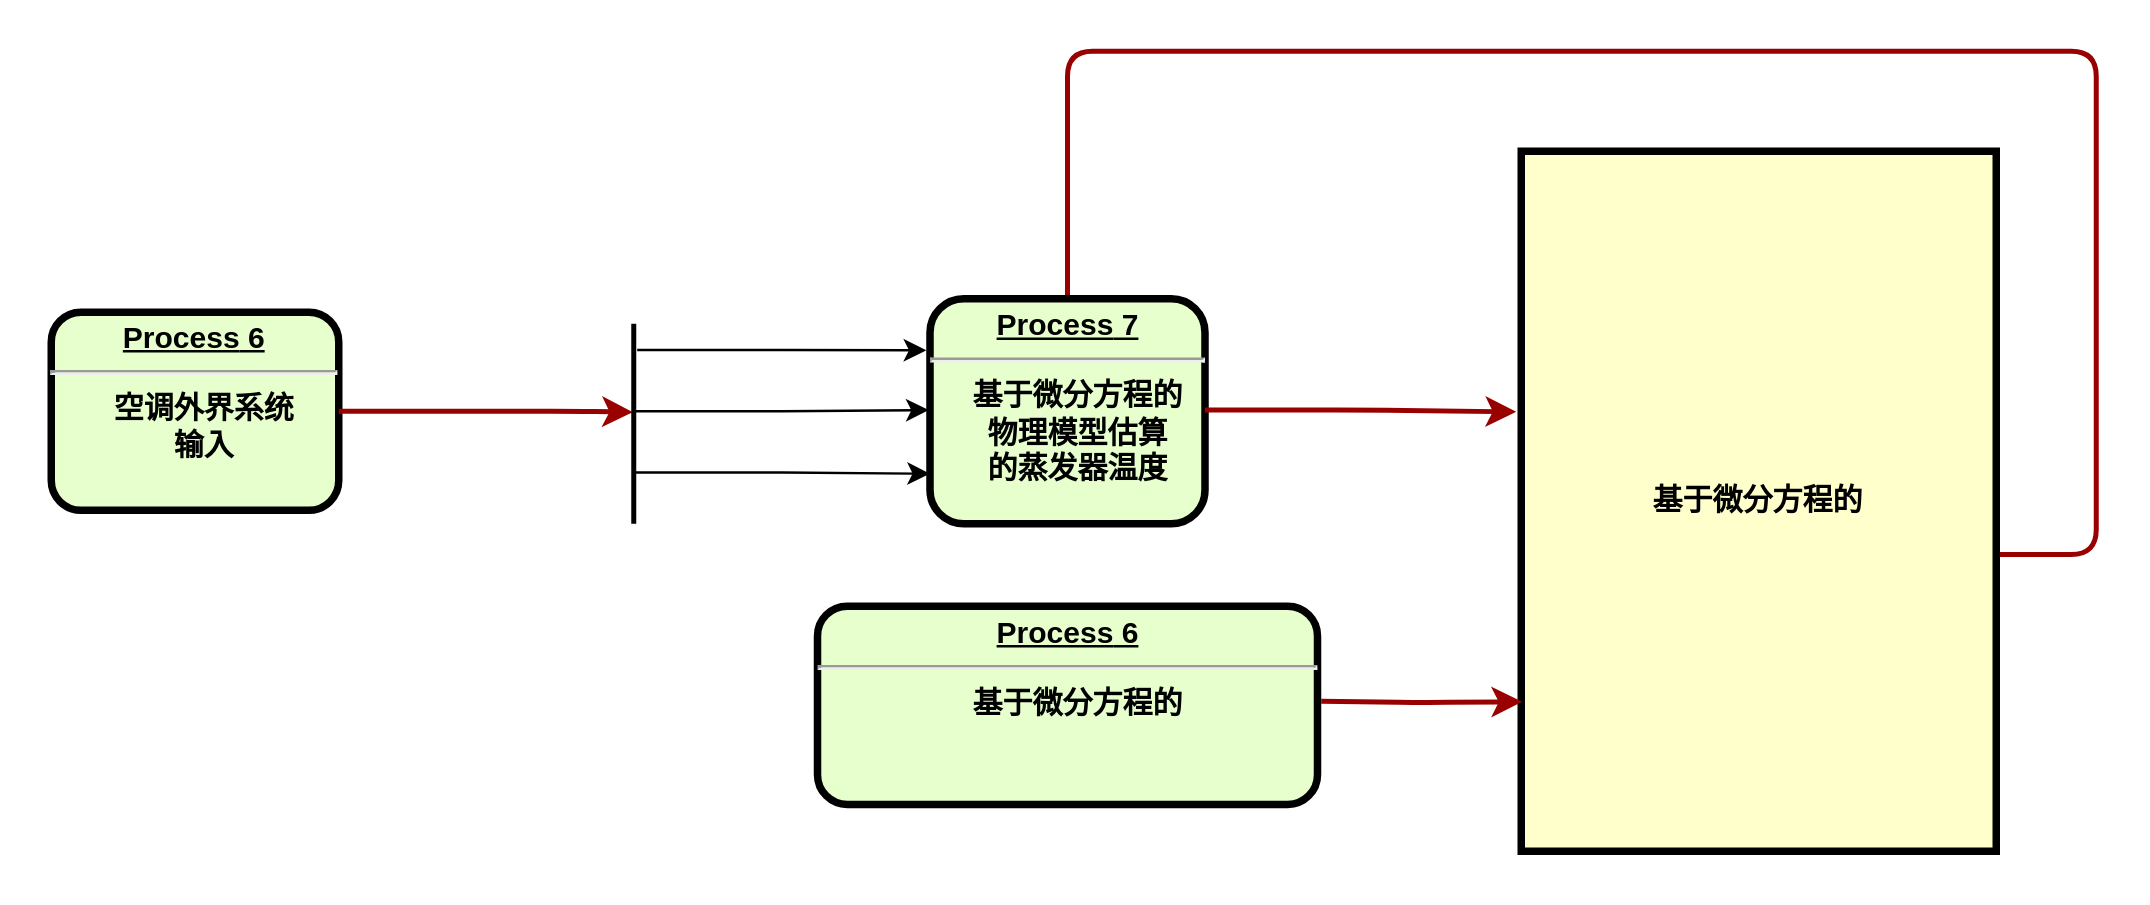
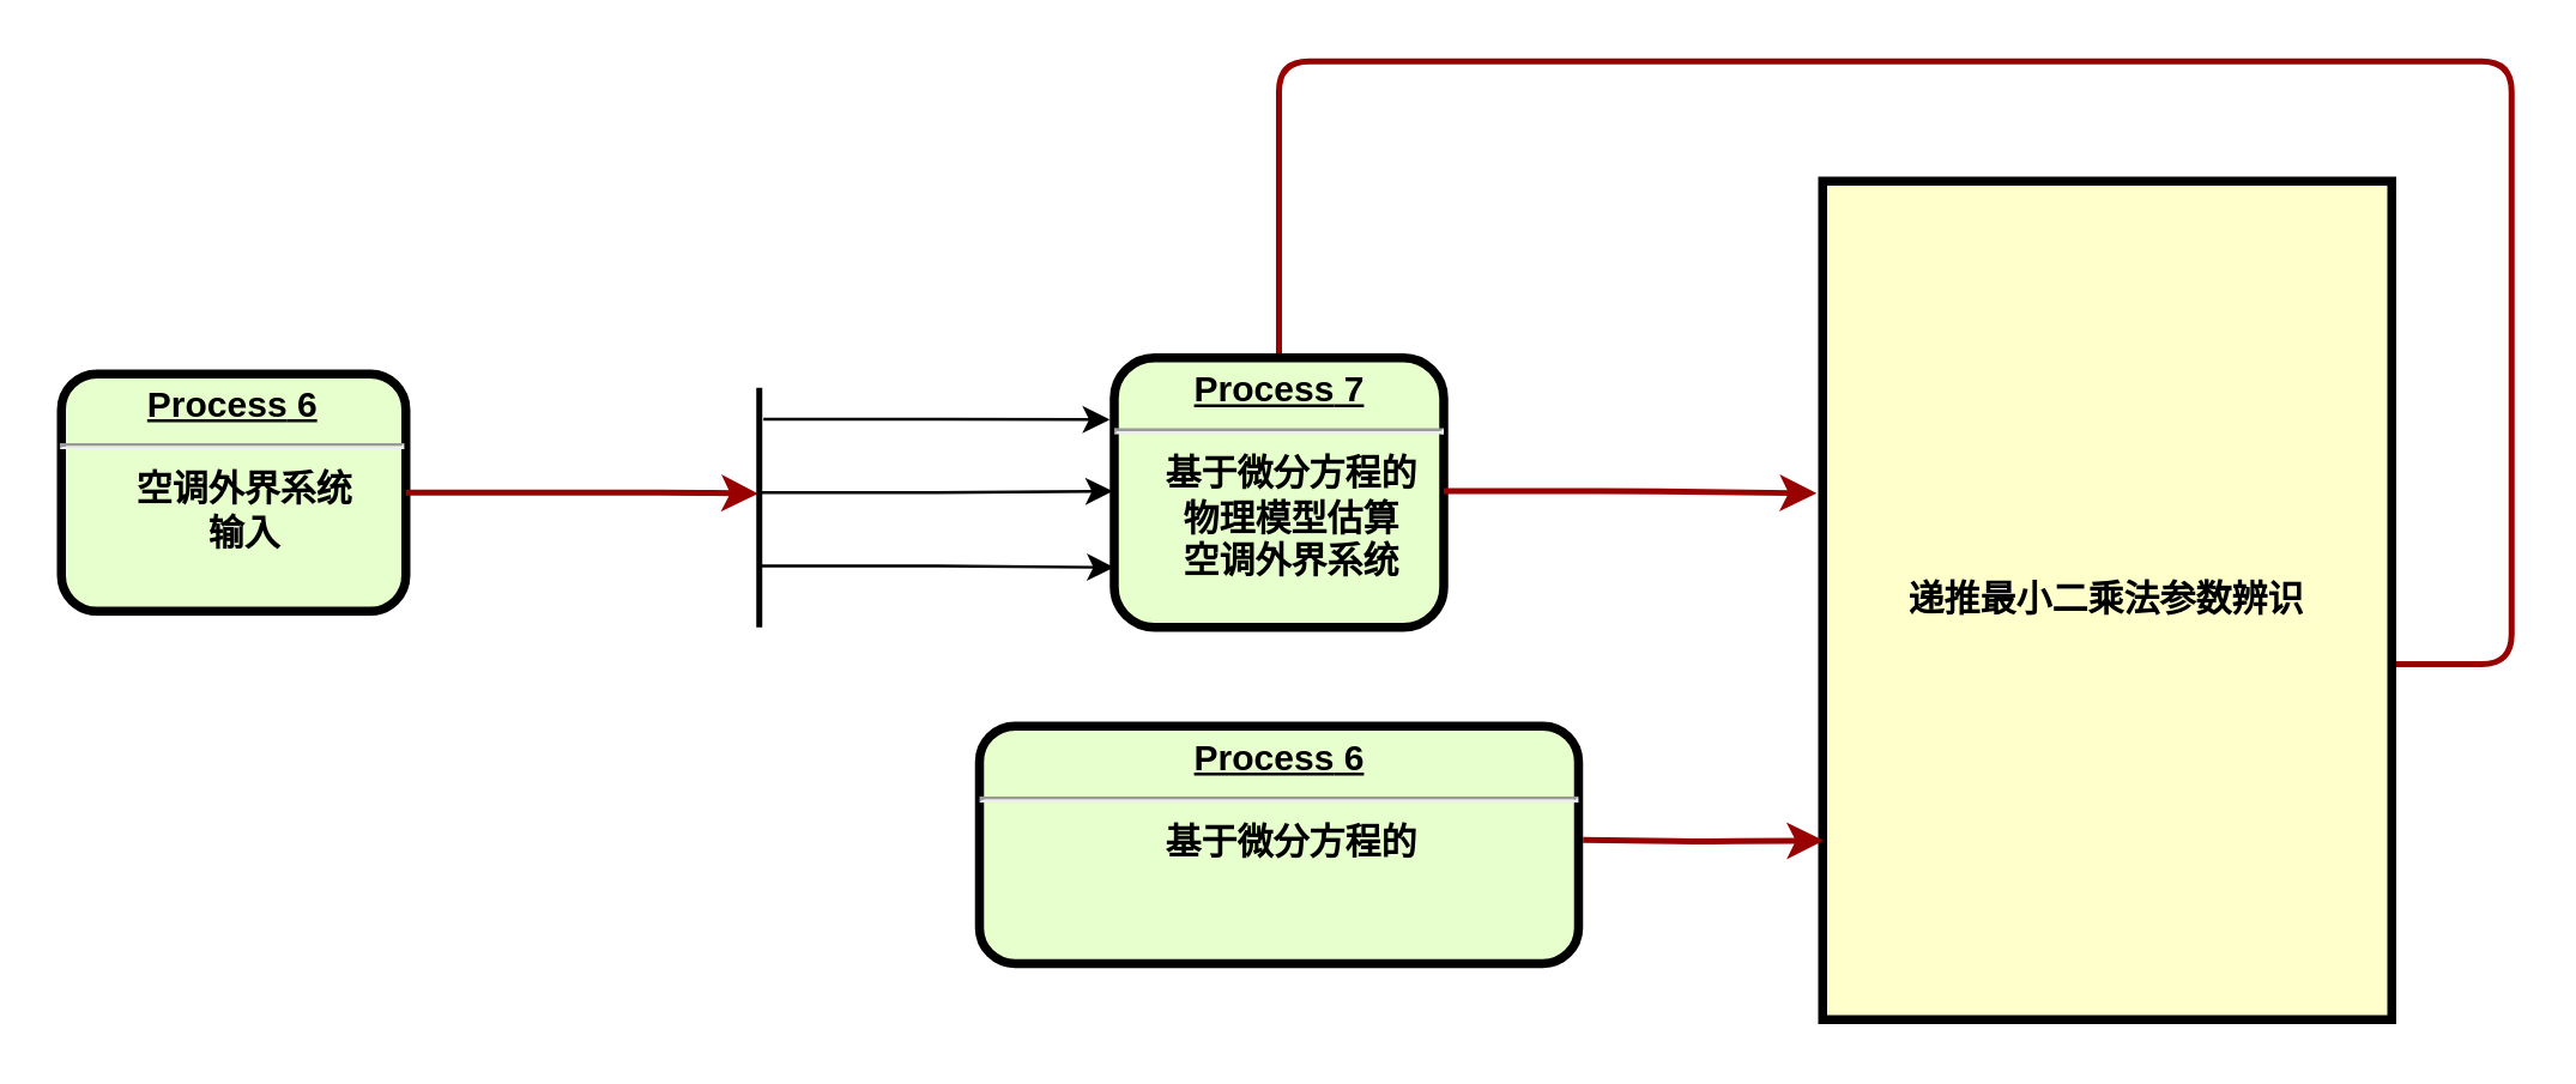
  <mxCell id="0" />
  <mxCell id="1" parent="0" />
  <mxCell id="2" value="&lt;p style=&quot;margin: 0px; margin-top: 4px; text-align: center; text-decoration: underline;&quot;&gt;&lt;strong&gt;&lt;strong&gt;Process&lt;/strong&gt; 6&lt;br&gt;&lt;/strong&gt;&lt;/p&gt;&lt;hr&gt;&lt;p style=&quot;margin: 0px; margin-left: 8px;&quot;&gt;空调外界系统&lt;/p&gt;&lt;p style=&quot;margin: 0px; margin-left: 8px;&quot;&gt;输入&lt;/p&gt;" style="verticalAlign=middle;align=center;overflow=fill;fontSize=12;fontFamily=Helvetica;html=1;rounded=1;fontStyle=1;strokeWidth=3;fillColor=#E6FFCC" parent="1" vertex="1"><mxGeometry x="20" y="124.37" width="115" height="79.25" as="geometry" /></mxCell>
  <mxCell id="3" style="edgeStyle=orthogonalEdgeStyle;rounded=1;orthogonalLoop=1;jettySize=auto;html=1;entryX=0.5;entryY=0;entryDx=0;entryDy=0;strokeColor=#990000;strokeWidth=2;exitX=1.004;exitY=0.576;exitDx=0;exitDy=0;exitPerimeter=0;endArrow=none;" parent="1" source="4" target="5" edge="1"><mxGeometry relative="1" as="geometry"><mxPoint x="658" y="-190" as="targetPoint" /><Array as="points"><mxPoint x="838" y="221" /><mxPoint x="838" y="20" /><mxPoint x="427" y="20" /></Array></mxGeometry></mxCell>
- <mxCell id="4" value="基于微分方程的" style="whiteSpace=wrap;align=center;verticalAlign=middle;fontStyle=1;strokeWidth=3;fillColor=#FFFFCC" parent="1" vertex="1"><mxGeometry x="608" y="60" width="190" height="280" as="geometry" /></mxCell>
- <mxCell id="5" value="&lt;p style=&quot;margin: 0px; margin-top: 4px; text-align: center; text-decoration: underline;&quot;&gt;&lt;strong&gt;&lt;strong&gt;Process&lt;/strong&gt; 7&lt;br&gt;&lt;/strong&gt;&lt;/p&gt;&lt;hr&gt;&lt;p style=&quot;margin: 0px; margin-left: 8px;&quot;&gt;基于微分方程的&lt;/p&gt;&lt;p style=&quot;margin: 0px; margin-left: 8px;&quot;&gt;物理模型估算&lt;/p&gt;&lt;p style=&quot;margin: 0px; margin-left: 8px;&quot;&gt;的蒸发器温度&lt;/p&gt;" style="verticalAlign=middle;align=center;overflow=fill;fontSize=12;fontFamily=Helvetica;html=1;rounded=1;fontStyle=1;strokeWidth=3;fillColor=#E6FFCC" parent="1" vertex="1"><mxGeometry x="371.5" y="119" width="110" height="90" as="geometry" /></mxCell>
+ <mxCell id="4" value="递推最小二乘法参数辨识" style="whiteSpace=wrap;align=center;verticalAlign=middle;fontStyle=1;strokeWidth=3;fillColor=#FFFFCC" parent="1" vertex="1"><mxGeometry x="608" y="60" width="190" height="280" as="geometry" /></mxCell>
+ <mxCell id="5" value="&lt;p style=&quot;margin: 0px; margin-top: 4px; text-align: center; text-decoration: underline;&quot;&gt;&lt;strong&gt;&lt;strong&gt;Process&lt;/strong&gt; 7&lt;br&gt;&lt;/strong&gt;&lt;/p&gt;&lt;hr&gt;&lt;p style=&quot;margin: 0px; margin-left: 8px;&quot;&gt;基于微分方程的&lt;/p&gt;&lt;p style=&quot;margin: 0px; margin-left: 8px;&quot;&gt;物理模型估算&lt;/p&gt;&lt;p style=&quot;margin: 0px; margin-left: 8px;&quot;&gt;空调外界系统&lt;/p&gt;" style="verticalAlign=middle;align=center;overflow=fill;fontSize=12;fontFamily=Helvetica;html=1;rounded=1;fontStyle=1;strokeWidth=3;fillColor=#E6FFCC" parent="1" vertex="1"><mxGeometry x="371.5" y="119" width="110" height="90" as="geometry" /></mxCell>
  <mxCell id="6" value="" style="edgeStyle=elbowEdgeStyle;elbow=horizontal;strokeColor=#990000;strokeWidth=2" parent="1" edge="1"><mxGeometry width="100" height="100" relative="1" as="geometry"><mxPoint x="481.5" y="163.5" as="sourcePoint" /><mxPoint x="606" y="164.25" as="targetPoint" /></mxGeometry></mxCell>
  <mxCell id="7" value="" style="edgeStyle=elbowEdgeStyle;elbow=horizontal;strokeColor=#990000;strokeWidth=2;exitX=1;exitY=0.5;exitDx=0;exitDy=0;entryX=0.442;entryY=0.733;entryDx=0;entryDy=0;entryPerimeter=0;" parent="1" source="2" edge="1"><mxGeometry width="100" height="100" relative="1" as="geometry"><mxPoint x="300" y="169.99" as="sourcePoint" /><mxPoint x="252.67" y="164.36" as="targetPoint" /><Array as="points"><mxPoint x="230" y="159.99" /></Array></mxGeometry></mxCell>
  <mxCell id="8" style="edgeStyle=orthogonalEdgeStyle;rounded=1;orthogonalLoop=1;jettySize=auto;html=1;entryX=0.002;entryY=0.815;entryDx=0;entryDy=0;entryPerimeter=0;strokeColor=#990000;strokeWidth=2;" parent="1" edge="1"><mxGeometry relative="1" as="geometry"><mxPoint x="528" y="280" as="sourcePoint" /><mxPoint x="608.38" y="280.2" as="targetPoint" /></mxGeometry></mxCell>
  <mxCell id="9" value="&lt;p style=&quot;margin: 0px; margin-top: 4px; text-align: center; text-decoration: underline;&quot;&gt;&lt;strong&gt;&lt;strong&gt;Process&lt;/strong&gt; 6&lt;br&gt;&lt;/strong&gt;&lt;/p&gt;&lt;hr&gt;&lt;p style=&quot;margin: 0px; margin-left: 8px;&quot;&gt;基于微分方程的&lt;/p&gt;" style="verticalAlign=middle;align=center;overflow=fill;fontSize=12;fontFamily=Helvetica;html=1;rounded=1;fontStyle=1;strokeWidth=3;fillColor=#E6FFCC" parent="1" vertex="1"><mxGeometry x="326.5" y="242" width="200" height="79.25" as="geometry" /></mxCell>
  <mxCell id="10" value="" style="edgeStyle=orthogonalEdgeStyle;rounded=0;orthogonalLoop=1;jettySize=auto;html=1;exitX=0.131;exitY=0.362;exitDx=0;exitDy=0;exitPerimeter=0;entryX=-0.013;entryY=0.538;entryDx=0;entryDy=0;entryPerimeter=0;" parent="1" source="11" edge="1"><mxGeometry relative="1" as="geometry"><mxPoint x="370.03" y="139.64" as="targetPoint" /></mxGeometry></mxCell>
  <mxCell id="11" value="" style="line;strokeWidth=2;direction=south;html=1;" parent="1" vertex="1"><mxGeometry x="248" y="129" width="10" height="80" as="geometry" /></mxCell>
  <mxCell id="12" value="" style="edgeStyle=orthogonalEdgeStyle;rounded=0;orthogonalLoop=1;jettySize=auto;html=1;exitX=0.131;exitY=0.362;exitDx=0;exitDy=0;exitPerimeter=0;entryX=-0.013;entryY=0.538;entryDx=0;entryDy=0;entryPerimeter=0;" parent="1" edge="1"><mxGeometry relative="1" as="geometry"><mxPoint x="252.97" y="162.52" as="sourcePoint" /><mxPoint x="370.97" y="163.52" as="targetPoint" /><Array as="points"><mxPoint x="253.5" y="164" /><mxPoint x="312.5" y="164" /></Array></mxGeometry></mxCell>
  <mxCell id="13" value="" style="edgeStyle=orthogonalEdgeStyle;rounded=0;orthogonalLoop=1;jettySize=auto;html=1;exitX=0.131;exitY=0.362;exitDx=0;exitDy=0;exitPerimeter=0;" parent="1" edge="1"><mxGeometry relative="1" as="geometry"><mxPoint x="252.97" y="188.52" as="sourcePoint" /><mxPoint x="371.5" y="189" as="targetPoint" /><Array as="points"><mxPoint x="312.5" y="189" /></Array></mxGeometry></mxCell>
